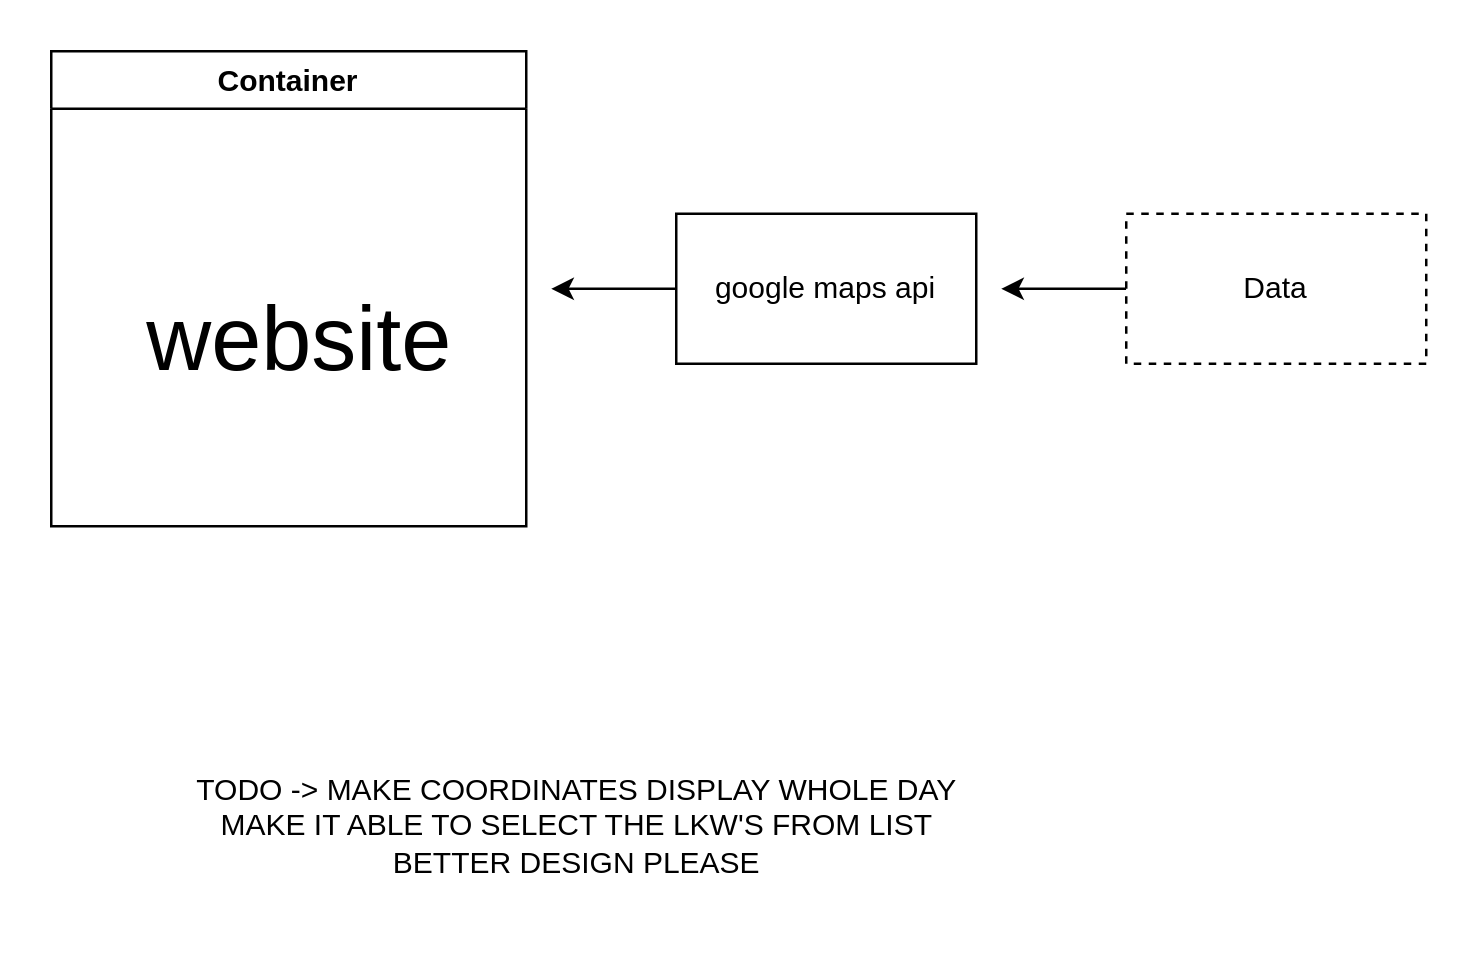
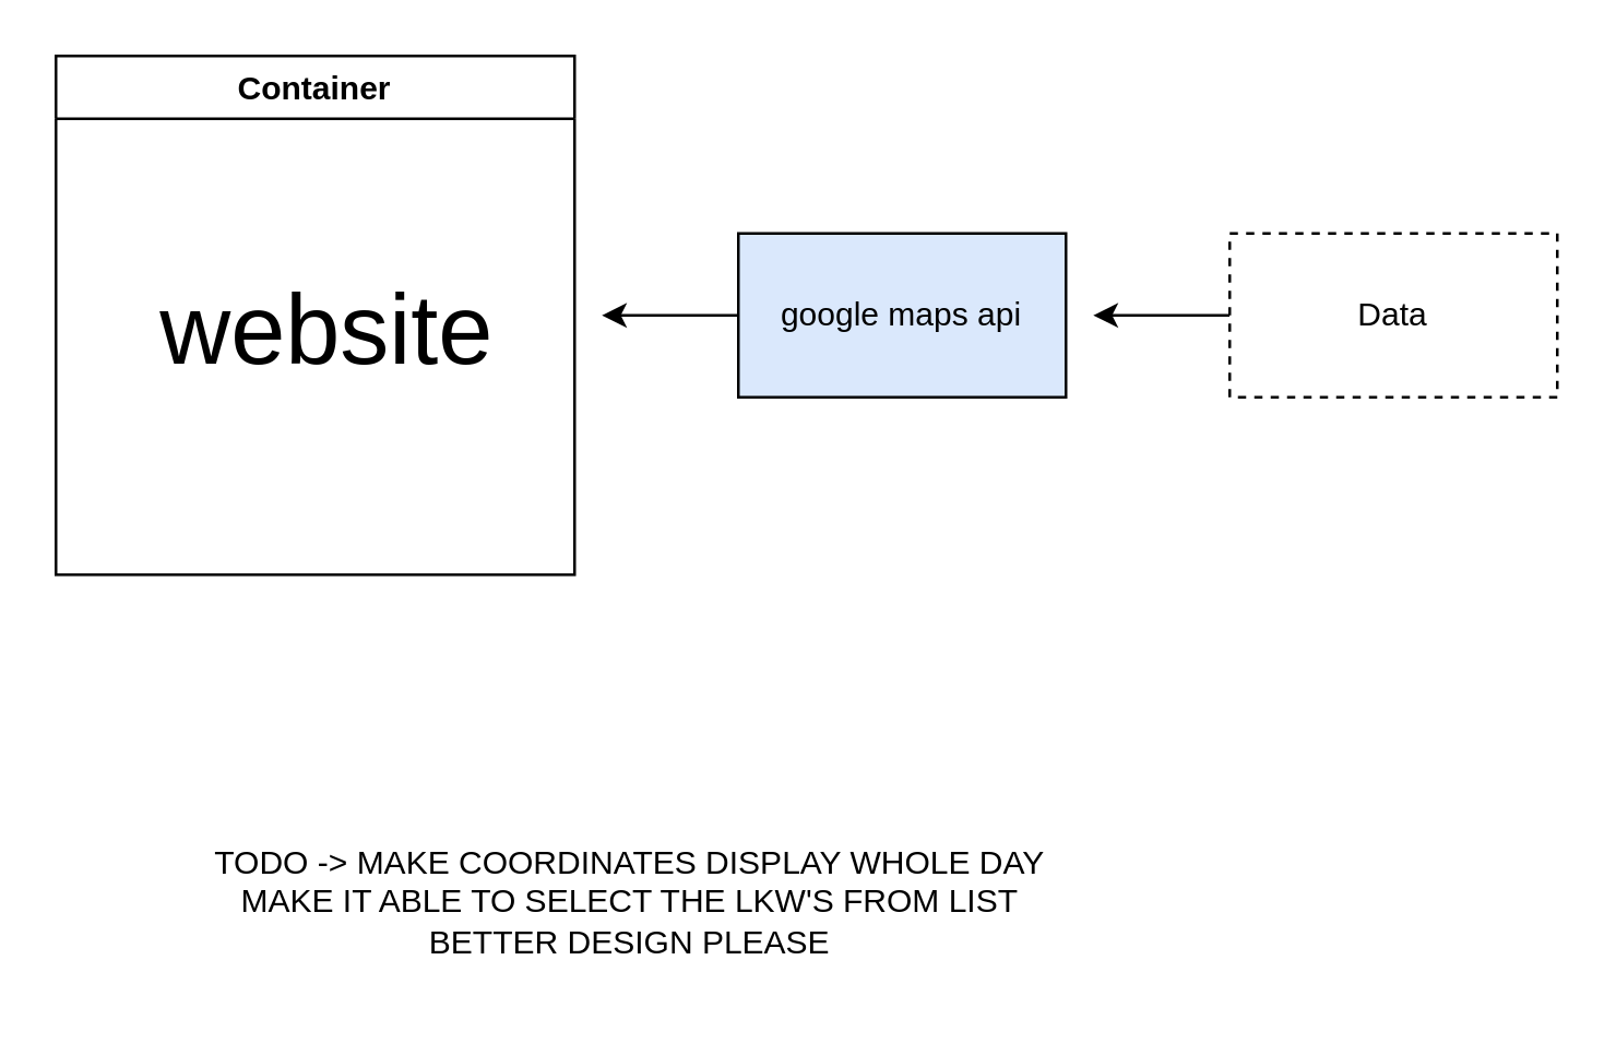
  <mxCell id="0" />
  <mxCell id="1" parent="0" />
  <mxCell id="2" value="Container" style="swimlane;" parent="1" vertex="1"><mxGeometry x="20" y="20" width="190" height="190" as="geometry" /></mxCell>
- <mxCell id="3" value="&lt;div style=&quot;font-size: 36px;&quot;&gt;website&lt;/div&gt;" style="text;html=1;align=center;verticalAlign=middle;resizable=0;points=[];autosize=1;strokeColor=none;fillColor=none;fontSize=36;" parent="2" vertex="1"><mxGeometry x="29" y="85" width="140" height="60" as="geometry" /></mxCell>
+ <mxCell id="3" value="&lt;div style=&quot;font-size: 36px;&quot;&gt;website&lt;/div&gt;" style="text;html=1;align=center;verticalAlign=middle;resizable=0;points=[];autosize=1;strokeColor=none;fillColor=none;fontSize=36;" parent="2" vertex="1"><mxGeometry x="29" y="70" width="140" height="60" as="geometry" /></mxCell>
  <mxCell id="4" style="edgeStyle=orthogonalEdgeStyle;rounded=0;orthogonalLoop=1;jettySize=auto;html=1;" parent="1" source="5" edge="1"><mxGeometry relative="1" as="geometry"><mxPoint x="400" y="115" as="targetPoint" /></mxGeometry></mxCell>
  <mxCell id="5" value="&lt;div&gt;Data&lt;/div&gt;" style="rounded=0;whiteSpace=wrap;html=1;dashed=1;" parent="1" vertex="1"><mxGeometry x="450" y="85" width="120" height="60" as="geometry" /></mxCell>
  <mxCell id="6" style="edgeStyle=orthogonalEdgeStyle;rounded=0;orthogonalLoop=1;jettySize=auto;html=1;" parent="1" source="7" edge="1"><mxGeometry relative="1" as="geometry"><mxPoint x="220" y="115" as="targetPoint" /></mxGeometry></mxCell>
- <mxCell id="7" value="&lt;div&gt;google maps api&lt;/div&gt;" style="rounded=0;whiteSpace=wrap;html=1;" parent="1" vertex="1"><mxGeometry x="270" y="85" width="120" height="60" as="geometry" /></mxCell>
+ <mxCell id="7" value="&lt;div&gt;google maps api&lt;/div&gt;" style="rounded=0;whiteSpace=wrap;html=1;fillColor=#dae8fc;" parent="1" vertex="1"><mxGeometry x="270" y="85" width="120" height="60" as="geometry" /></mxCell>
  <mxCell id="8" value="TODO -&amp;gt; MAKE COORDINATES DISPLAY WHOLE DAY&lt;br&gt;MAKE IT ABLE TO SELECT THE LKW'S FROM LIST&lt;br&gt;BETTER DESIGN PLEASE" style="text;html=1;align=center;verticalAlign=middle;resizable=0;points=[];autosize=1;strokeColor=none;fillColor=none;" vertex="1" parent="1"><mxGeometry x="70" y="300" width="320" height="60" as="geometry" /></mxCell>
